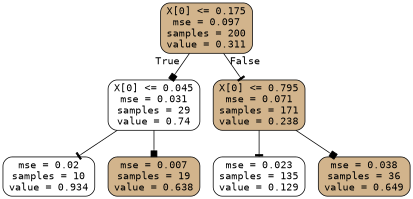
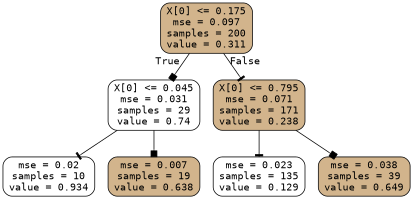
  digraph {
    fontname="DejaVu Sans Mono"
    node [color=black fillcolor=tan fontname="DejaVu Sans Mono" shape=box style="filled, rounded"]
    edge [arrowhead=box fontname="DejaVu Sans Mono"]
    n1 [label="X[0] <= 0.175\nmse = 0.097\nsamples = 200\nvalue = 0.311"]
    n2 [fillcolor=white label="X[0] <= 0.045\nmse = 0.031\nsamples = 29\nvalue = 0.74"]
    n3 [label="X[0] <= 0.795\nmse = 0.071\nsamples = 171\nvalue = 0.238"]
    n4 [fillcolor=white label="mse = 0.02\nsamples = 10\nvalue = 0.934"]
    n5 [label="mse = 0.007\nsamples = 19\nvalue = 0.638"]
    n6 [fillcolor=white label="mse = 0.023\nsamples = 135\nvalue = 0.129"]
-   n7 [label="mse = 0.038\nsamples = 36\nvalue = 0.649"]
+   n7 [label="mse = 0.038\nsamples = 39\nvalue = 0.649"]
    n1 -> n2 [headlabel=True labelangle=45 labeldistance=2.5]
    n1 -> n3 [arrowhead=tee headlabel=False labelangle=-45 labeldistance=2.5]
    n2 -> n4 [arrowhead=tee]
    n2 -> n5
    n3 -> n6 [arrowhead=tee]
    n3 -> n7
  }
